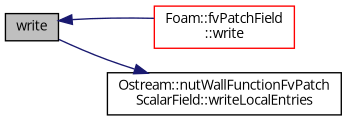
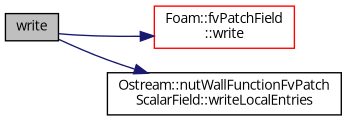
  digraph {
    fontname="Open Sans"
    rankdir=LR
    node [color=black fontname="Open Sans" fontsize=10 shape=record]
    edge [color=midnightblue fontname="Open Sans" fontsize=10 labelfontname=Helvetica labelfontsize=10 style=solid]
    n1 [fillcolor=grey75 fontcolor=black height=0.2 label=write style=filled width=0.4]
    n2 [color=red height=0.2 label="Foam::fvPatchField\l::write" width=0.4]
    n3 [height=0.2 label="Ostream::nutWallFunctionFvPatch\lScalarField::writeLocalEntries" width=0.4]
-   n2 -> n1
+   n1 -> n2
    n1 -> n3
  }
